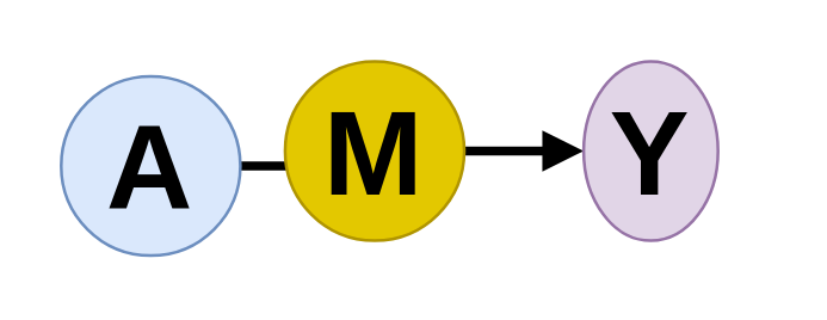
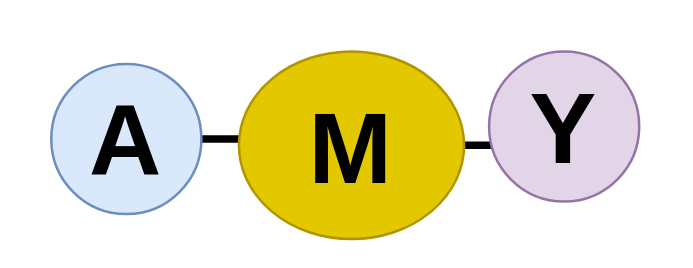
  <mxCell id="0" />
  <mxCell id="1" parent="0" />
  <mxCell id="2" value="" style="edgeStyle=orthogonalEdgeStyle;rounded=0;orthogonalLoop=1;jettySize=auto;html=1;endArrow=block;endFill=1;strokeWidth=3;" parent="1" source="3" target="5" edge="1"><mxGeometry relative="1" as="geometry" /></mxCell>
  <mxCell id="3" value="A" style="ellipse;whiteSpace=wrap;html=1;aspect=fixed;fillColor=#dae8fc;strokeColor=#6c8ebf;fontStyle=1;fontSize=40;" parent="1" vertex="1"><mxGeometry x="20" y="25" width="60" height="60" as="geometry" /></mxCell>
  <mxCell id="4" value="" style="edgeStyle=orthogonalEdgeStyle;rounded=0;orthogonalLoop=1;jettySize=auto;html=1;strokeWidth=3;endArrow=block;endFill=1;" parent="1" source="5" target="6" edge="1"><mxGeometry relative="1" as="geometry" /></mxCell>
- <mxCell id="5" value="M" style="ellipse;whiteSpace=wrap;html=1;aspect=fixed;fillColor=#e3c800;strokeColor=#B09500;fontStyle=1;fontSize=40;fontColor=#000000;" parent="1" vertex="1"><mxGeometry x="95" y="20" width="60" height="60" as="geometry" /></mxCell>
- <mxCell id="6" value="Y" style="ellipse;whiteSpace=wrap;html=1;aspect=fixed;fillColor=#e1d5e7;strokeColor=#9673a6;fontStyle=1;fontSize=40;" parent="1" vertex="1"><mxGeometry x="195" y="20" width="45" height="60" as="geometry" /></mxCell>
+ <mxCell id="5" value="M" style="ellipse;whiteSpace=wrap;html=1;aspect=fixed;fillColor=#e3c800;strokeColor=#B09500;fontStyle=1;fontSize=40;fontColor=#000000;" parent="1" vertex="1"><mxGeometry x="95" y="20" width="90" height="75" as="geometry" /></mxCell>
+ <mxCell id="6" value="Y" style="ellipse;whiteSpace=wrap;html=1;aspect=fixed;fillColor=#e1d5e7;strokeColor=#9673a6;fontStyle=1;fontSize=40;" parent="1" vertex="1"><mxGeometry x="195" y="20" width="60" height="60" as="geometry" /></mxCell>
